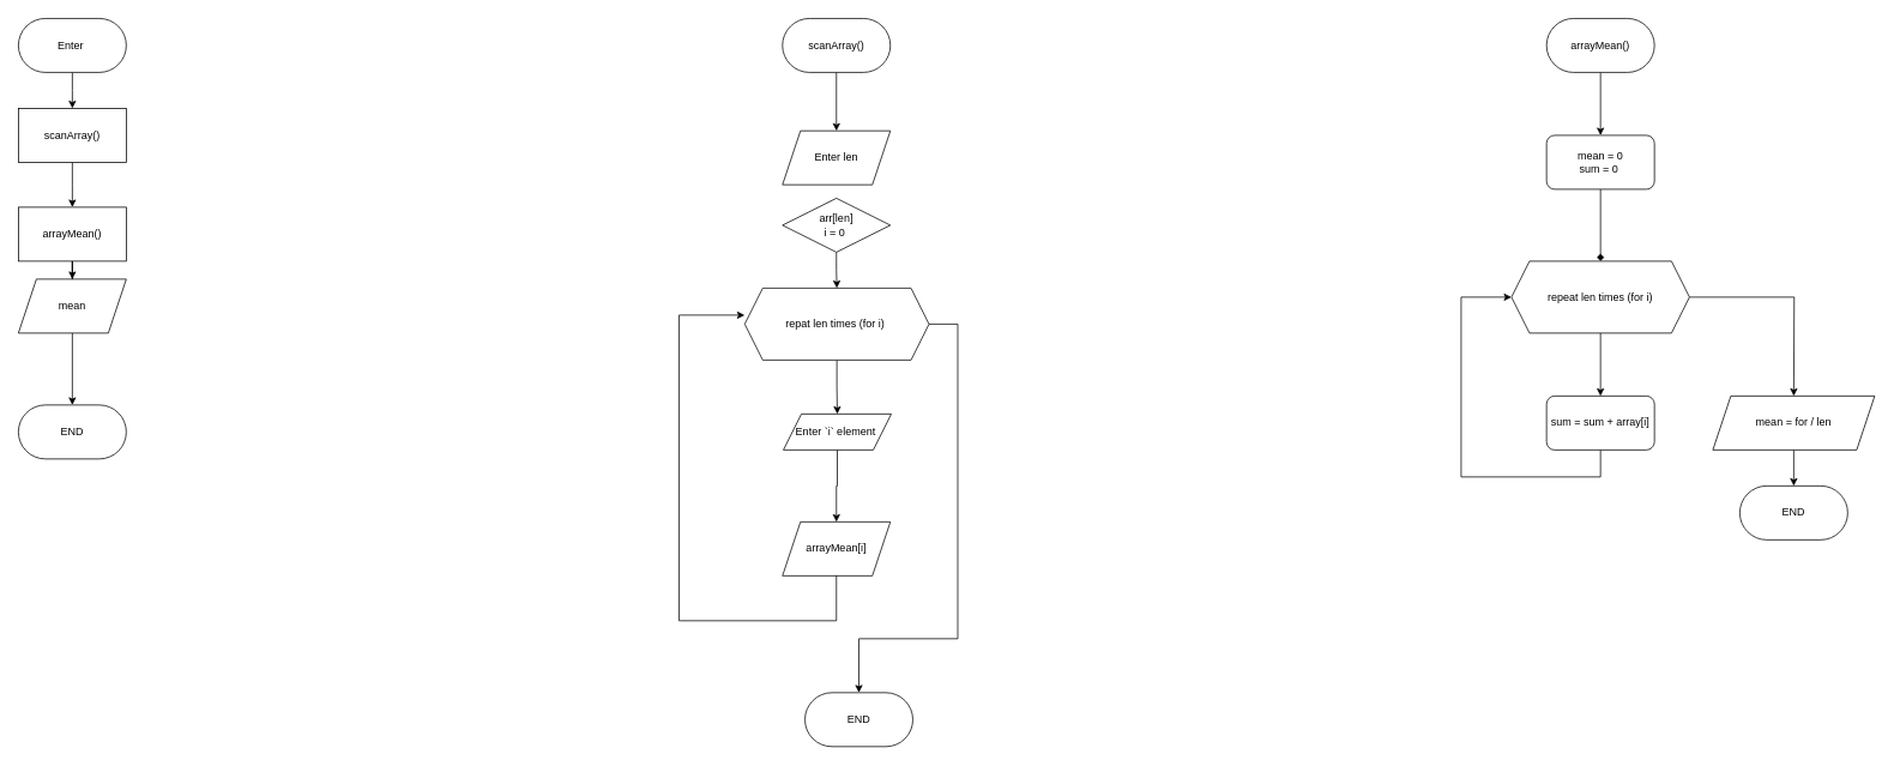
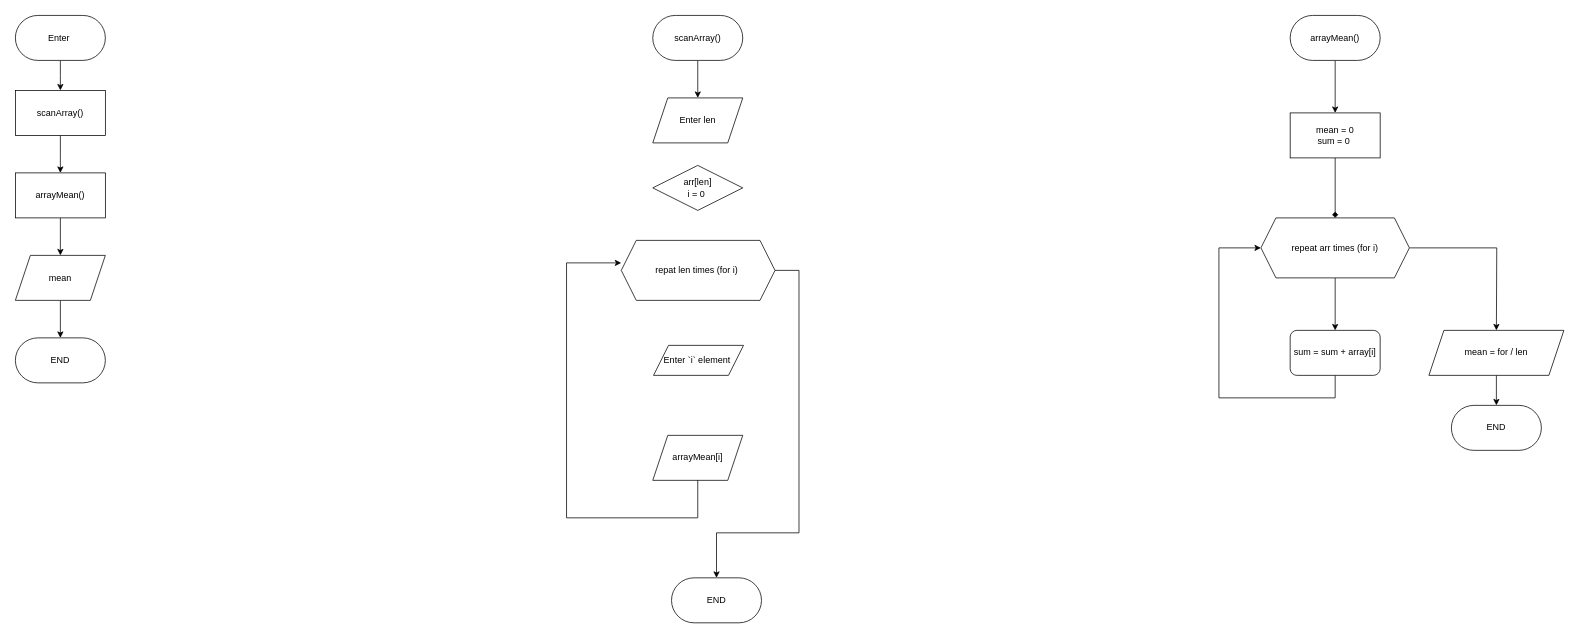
  <mxCell id="0" />
  <mxCell id="1" parent="0" />
  <mxCell id="2" value="" style="edgeStyle=orthogonalEdgeStyle;rounded=0;orthogonalLoop=1;jettySize=auto;html=1;" edge="1" parent="1" source="3"><mxGeometry relative="1" as="geometry"><mxPoint x="80" y="120" as="targetPoint" /></mxGeometry></mxCell>
  <mxCell id="3" value="Enter&amp;nbsp;" style="rounded=1;whiteSpace=wrap;html=1;arcSize=50;" vertex="1" parent="1"><mxGeometry x="20" y="20" width="120" height="60" as="geometry" /></mxCell>
  <mxCell id="4" value="" style="edgeStyle=orthogonalEdgeStyle;rounded=0;orthogonalLoop=1;jettySize=auto;html=1;" edge="1" parent="1" source="5"><mxGeometry relative="1" as="geometry"><mxPoint x="80" y="230" as="targetPoint" /></mxGeometry></mxCell>
  <mxCell id="5" value="scanArray()" style="rounded=0;whiteSpace=wrap;html=1;" vertex="1" parent="1"><mxGeometry x="20" y="120" width="120" height="60" as="geometry" /></mxCell>
  <mxCell id="6" value="" style="edgeStyle=orthogonalEdgeStyle;rounded=0;orthogonalLoop=1;jettySize=auto;html=1;" edge="1" parent="1" source="7" target="8"><mxGeometry relative="1" as="geometry" /></mxCell>
  <mxCell id="7" value="scanArray()" style="rounded=1;whiteSpace=wrap;html=1;arcSize=50;" vertex="1" parent="1"><mxGeometry x="870" y="20" width="120" height="60" as="geometry" /></mxCell>
- <mxCell id="8" value="Enter len" style="shape=parallelogram;perimeter=parallelogramPerimeter;whiteSpace=wrap;html=1;fixedSize=1;" vertex="1" parent="1"><mxGeometry x="870" y="145" width="120" height="60" as="geometry" /></mxCell>
- <mxCell id="9" value="" style="edgeStyle=orthogonalEdgeStyle;rounded=0;orthogonalLoop=1;jettySize=auto;html=1;" edge="1" parent="1" source="11" target="15"><mxGeometry relative="1" as="geometry" /></mxCell>
+ <mxCell id="8" value="Enter len" style="shape=parallelogram;perimeter=parallelogramPerimeter;whiteSpace=wrap;html=1;fixedSize=1;" vertex="1" parent="1"><mxGeometry x="870" y="130" width="120" height="60" as="geometry" /></mxCell>
  <mxCell id="10" style="edgeStyle=orthogonalEdgeStyle;rounded=0;orthogonalLoop=1;jettySize=auto;html=1;" edge="1" parent="1" source="11" target="18"><mxGeometry relative="1" as="geometry"><Array as="points"><mxPoint x="1065" y="360" /><mxPoint x="1065" y="710" /><mxPoint x="955" y="710" /></Array></mxGeometry></mxCell>
  <mxCell id="11" value="repat len times (for i)&amp;nbsp;" style="shape=hexagon;perimeter=hexagonPerimeter2;whiteSpace=wrap;html=1;fixedSize=1;" vertex="1" parent="1"><mxGeometry x="828" y="320" width="205" height="80" as="geometry" /></mxCell>
- <mxCell id="12" value="" style="edgeStyle=orthogonalEdgeStyle;rounded=0;orthogonalLoop=1;jettySize=auto;html=1;" edge="1" parent="1" source="13" target="11"><mxGeometry relative="1" as="geometry" /></mxCell>
  <mxCell id="13" value="arr[len]&lt;div&gt;i = 0&amp;nbsp;&lt;/div&gt;" style="rhombus;whiteSpace=wrap;html=1;" vertex="1" parent="1"><mxGeometry x="870" y="220" width="120" height="60" as="geometry" /></mxCell>
- <mxCell id="14" value="" style="edgeStyle=orthogonalEdgeStyle;rounded=0;orthogonalLoop=1;jettySize=auto;html=1;" edge="1" parent="1" source="15" target="17"><mxGeometry relative="1" as="geometry" /></mxCell>
  <mxCell id="15" value="Enter `i` element&amp;nbsp;" style="shape=parallelogram;perimeter=parallelogramPerimeter;whiteSpace=wrap;html=1;fixedSize=1;" vertex="1" parent="1"><mxGeometry x="871" y="460" width="120" height="40" as="geometry" /></mxCell>
  <mxCell id="16" style="edgeStyle=orthogonalEdgeStyle;rounded=0;orthogonalLoop=1;jettySize=auto;html=1;entryX=0;entryY=0.5;entryDx=0;entryDy=0;" edge="1" parent="1"><mxGeometry relative="1" as="geometry"><mxPoint x="930.004" y="630" as="sourcePoint" /><mxPoint x="827.97" y="350" as="targetPoint" /><Array as="points"><mxPoint x="930" y="690" /><mxPoint x="755" y="690" /><mxPoint x="755" y="350" /></Array></mxGeometry></mxCell>
  <mxCell id="17" value="arrayMean[i]" style="shape=parallelogram;perimeter=parallelogramPerimeter;whiteSpace=wrap;html=1;fixedSize=1;" vertex="1" parent="1"><mxGeometry x="870" y="580" width="120" height="60" as="geometry" /></mxCell>
  <mxCell id="18" value="END" style="rounded=1;whiteSpace=wrap;html=1;arcSize=50;" vertex="1" parent="1"><mxGeometry x="895" y="770" width="120" height="60" as="geometry" /></mxCell>
  <mxCell id="19" value="" style="edgeStyle=orthogonalEdgeStyle;rounded=0;orthogonalLoop=1;jettySize=auto;html=1;" edge="1" parent="1" source="20" target="22"><mxGeometry relative="1" as="geometry" /></mxCell>
  <mxCell id="20" value="arrayMean()" style="rounded=1;whiteSpace=wrap;html=1;arcSize=50;" vertex="1" parent="1"><mxGeometry x="1720" y="20" width="120" height="60" as="geometry" /></mxCell>
  <mxCell id="21" value="" style="edgeStyle=orthogonalEdgeStyle;rounded=0;orthogonalLoop=1;jettySize=auto;html=1;endArrow=diamond;" edge="1" parent="1" source="22" target="25"><mxGeometry relative="1" as="geometry" /></mxCell>
- <mxCell id="22" value="mean = 0&lt;div&gt;sum = 0&amp;nbsp;&lt;/div&gt;" style="whiteSpace=wrap;html=1;rounded=1;" vertex="1" parent="1"><mxGeometry x="1720" y="150" width="120" height="60" as="geometry" /></mxCell>
+ <mxCell id="22" value="mean = 0&lt;div&gt;sum = 0&amp;nbsp;&lt;/div&gt;" style="rounded=0;whiteSpace=wrap;html=1;" vertex="1" parent="1"><mxGeometry x="1720" y="150" width="120" height="60" as="geometry" /></mxCell>
  <mxCell id="23" value="" style="edgeStyle=orthogonalEdgeStyle;rounded=0;orthogonalLoop=1;jettySize=auto;html=1;" edge="1" parent="1" source="25" target="27"><mxGeometry relative="1" as="geometry" /></mxCell>
  <mxCell id="24" style="edgeStyle=orthogonalEdgeStyle;rounded=0;orthogonalLoop=1;jettySize=auto;html=1;" edge="1" parent="1" source="25"><mxGeometry relative="1" as="geometry"><mxPoint x="1995" y="440" as="targetPoint" /></mxGeometry></mxCell>
- <mxCell id="25" value="repeat len times (for i)" style="shape=hexagon;perimeter=hexagonPerimeter2;whiteSpace=wrap;html=1;fixedSize=1;" vertex="1" parent="1"><mxGeometry x="1681" y="290" width="198" height="80" as="geometry" /></mxCell>
+ <mxCell id="25" value="repeat arr times (for i)" style="shape=hexagon;perimeter=hexagonPerimeter2;whiteSpace=wrap;html=1;fixedSize=1;" vertex="1" parent="1"><mxGeometry x="1681" y="290" width="198" height="80" as="geometry" /></mxCell>
  <mxCell id="26" style="edgeStyle=orthogonalEdgeStyle;rounded=0;orthogonalLoop=1;jettySize=auto;html=1;entryX=0;entryY=0.5;entryDx=0;entryDy=0;" edge="1" parent="1" source="27" target="25"><mxGeometry relative="1" as="geometry"><Array as="points"><mxPoint x="1780" y="530" /><mxPoint x="1625" y="530" /><mxPoint x="1625" y="330" /></Array></mxGeometry></mxCell>
  <mxCell id="27" value="sum = sum + array[i]" style="whiteSpace=wrap;html=1;rounded=1;" vertex="1" parent="1"><mxGeometry x="1720" y="440" width="120" height="60" as="geometry" /></mxCell>
  <mxCell id="28" value="" style="edgeStyle=orthogonalEdgeStyle;rounded=0;orthogonalLoop=1;jettySize=auto;html=1;" edge="1" parent="1" source="29" target="30"><mxGeometry relative="1" as="geometry" /></mxCell>
  <mxCell id="29" value="mean = for / len" style="shape=parallelogram;perimeter=parallelogramPerimeter;whiteSpace=wrap;html=1;fixedSize=1;" vertex="1" parent="1"><mxGeometry x="1905" y="440" width="180" height="60" as="geometry" /></mxCell>
  <mxCell id="30" value="END" style="rounded=1;whiteSpace=wrap;html=1;arcSize=50;" vertex="1" parent="1"><mxGeometry x="1935" y="540" width="120" height="60" as="geometry" /></mxCell>
  <mxCell id="31" value="" style="edgeStyle=orthogonalEdgeStyle;rounded=0;orthogonalLoop=1;jettySize=auto;html=1;" edge="1" parent="1" source="32" target="34"><mxGeometry relative="1" as="geometry" /></mxCell>
  <mxCell id="32" value="arrayMean()" style="rounded=0;whiteSpace=wrap;html=1;" vertex="1" parent="1"><mxGeometry x="20" y="230" width="120" height="60" as="geometry" /></mxCell>
  <mxCell id="33" value="" style="edgeStyle=orthogonalEdgeStyle;rounded=0;orthogonalLoop=1;jettySize=auto;html=1;" edge="1" parent="1" source="34" target="35"><mxGeometry relative="1" as="geometry" /></mxCell>
- <mxCell id="34" value="mean" style="shape=parallelogram;perimeter=parallelogramPerimeter;whiteSpace=wrap;html=1;fixedSize=1;" vertex="1" parent="1"><mxGeometry x="20" y="310" width="120" height="60" as="geometry" /></mxCell>
+ <mxCell id="34" value="mean" style="shape=parallelogram;perimeter=parallelogramPerimeter;whiteSpace=wrap;html=1;fixedSize=1;" vertex="1" parent="1"><mxGeometry x="20" y="340" width="120" height="60" as="geometry" /></mxCell>
  <mxCell id="35" value="END" style="rounded=1;whiteSpace=wrap;html=1;arcSize=50;" vertex="1" parent="1"><mxGeometry x="20" y="450" width="120" height="60" as="geometry" /></mxCell>
